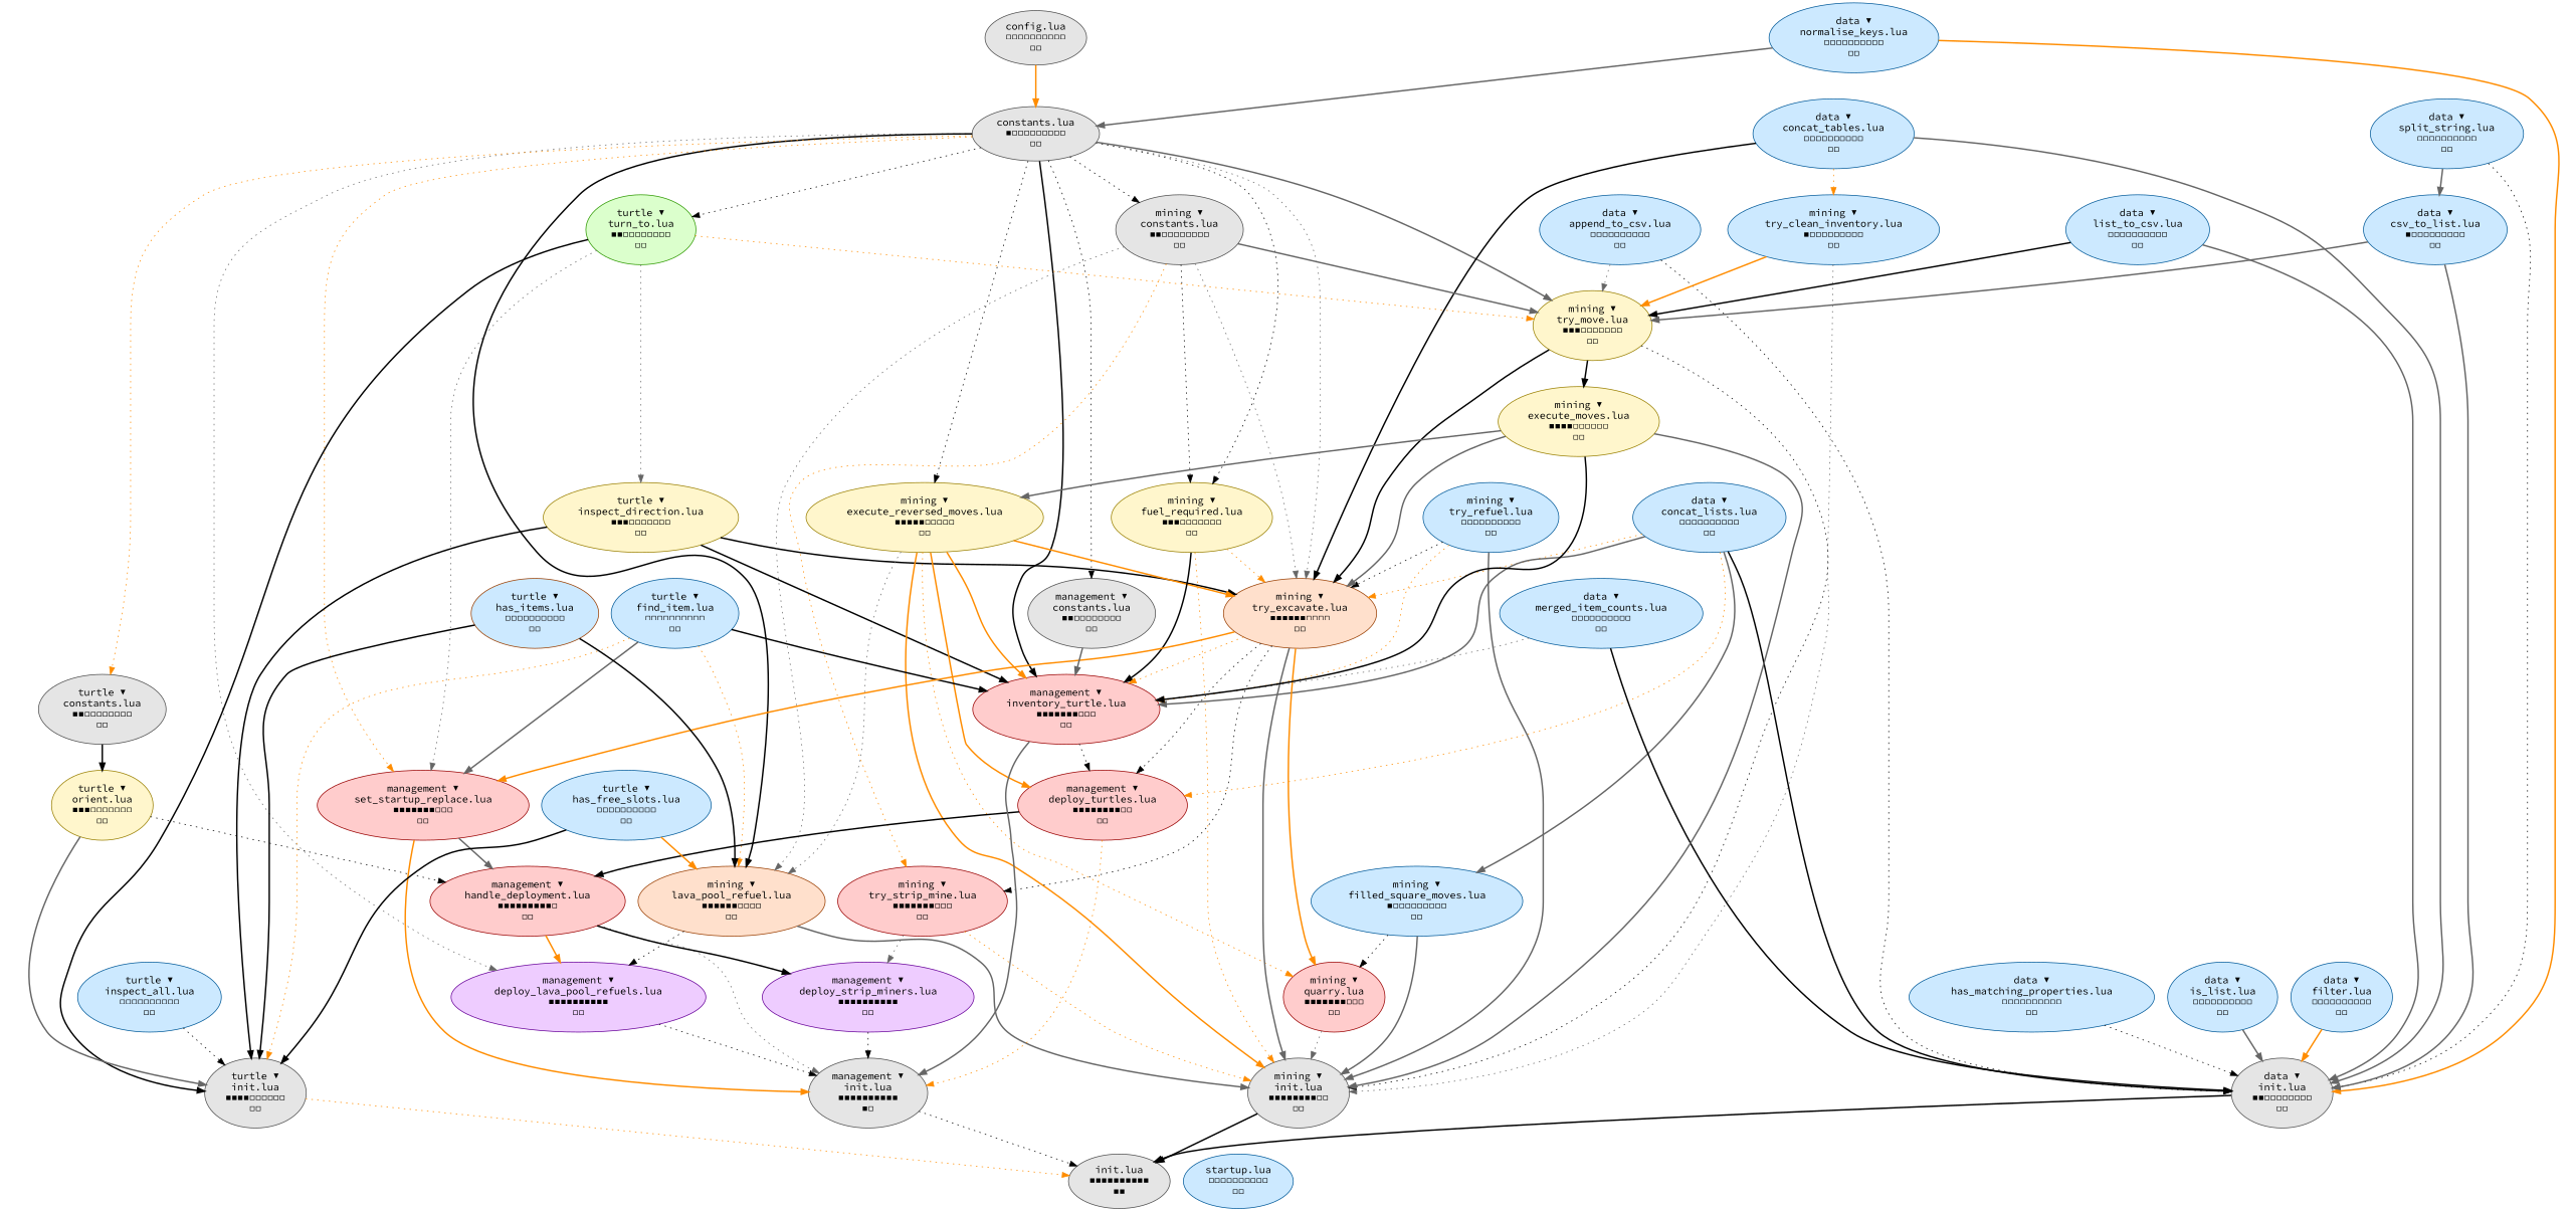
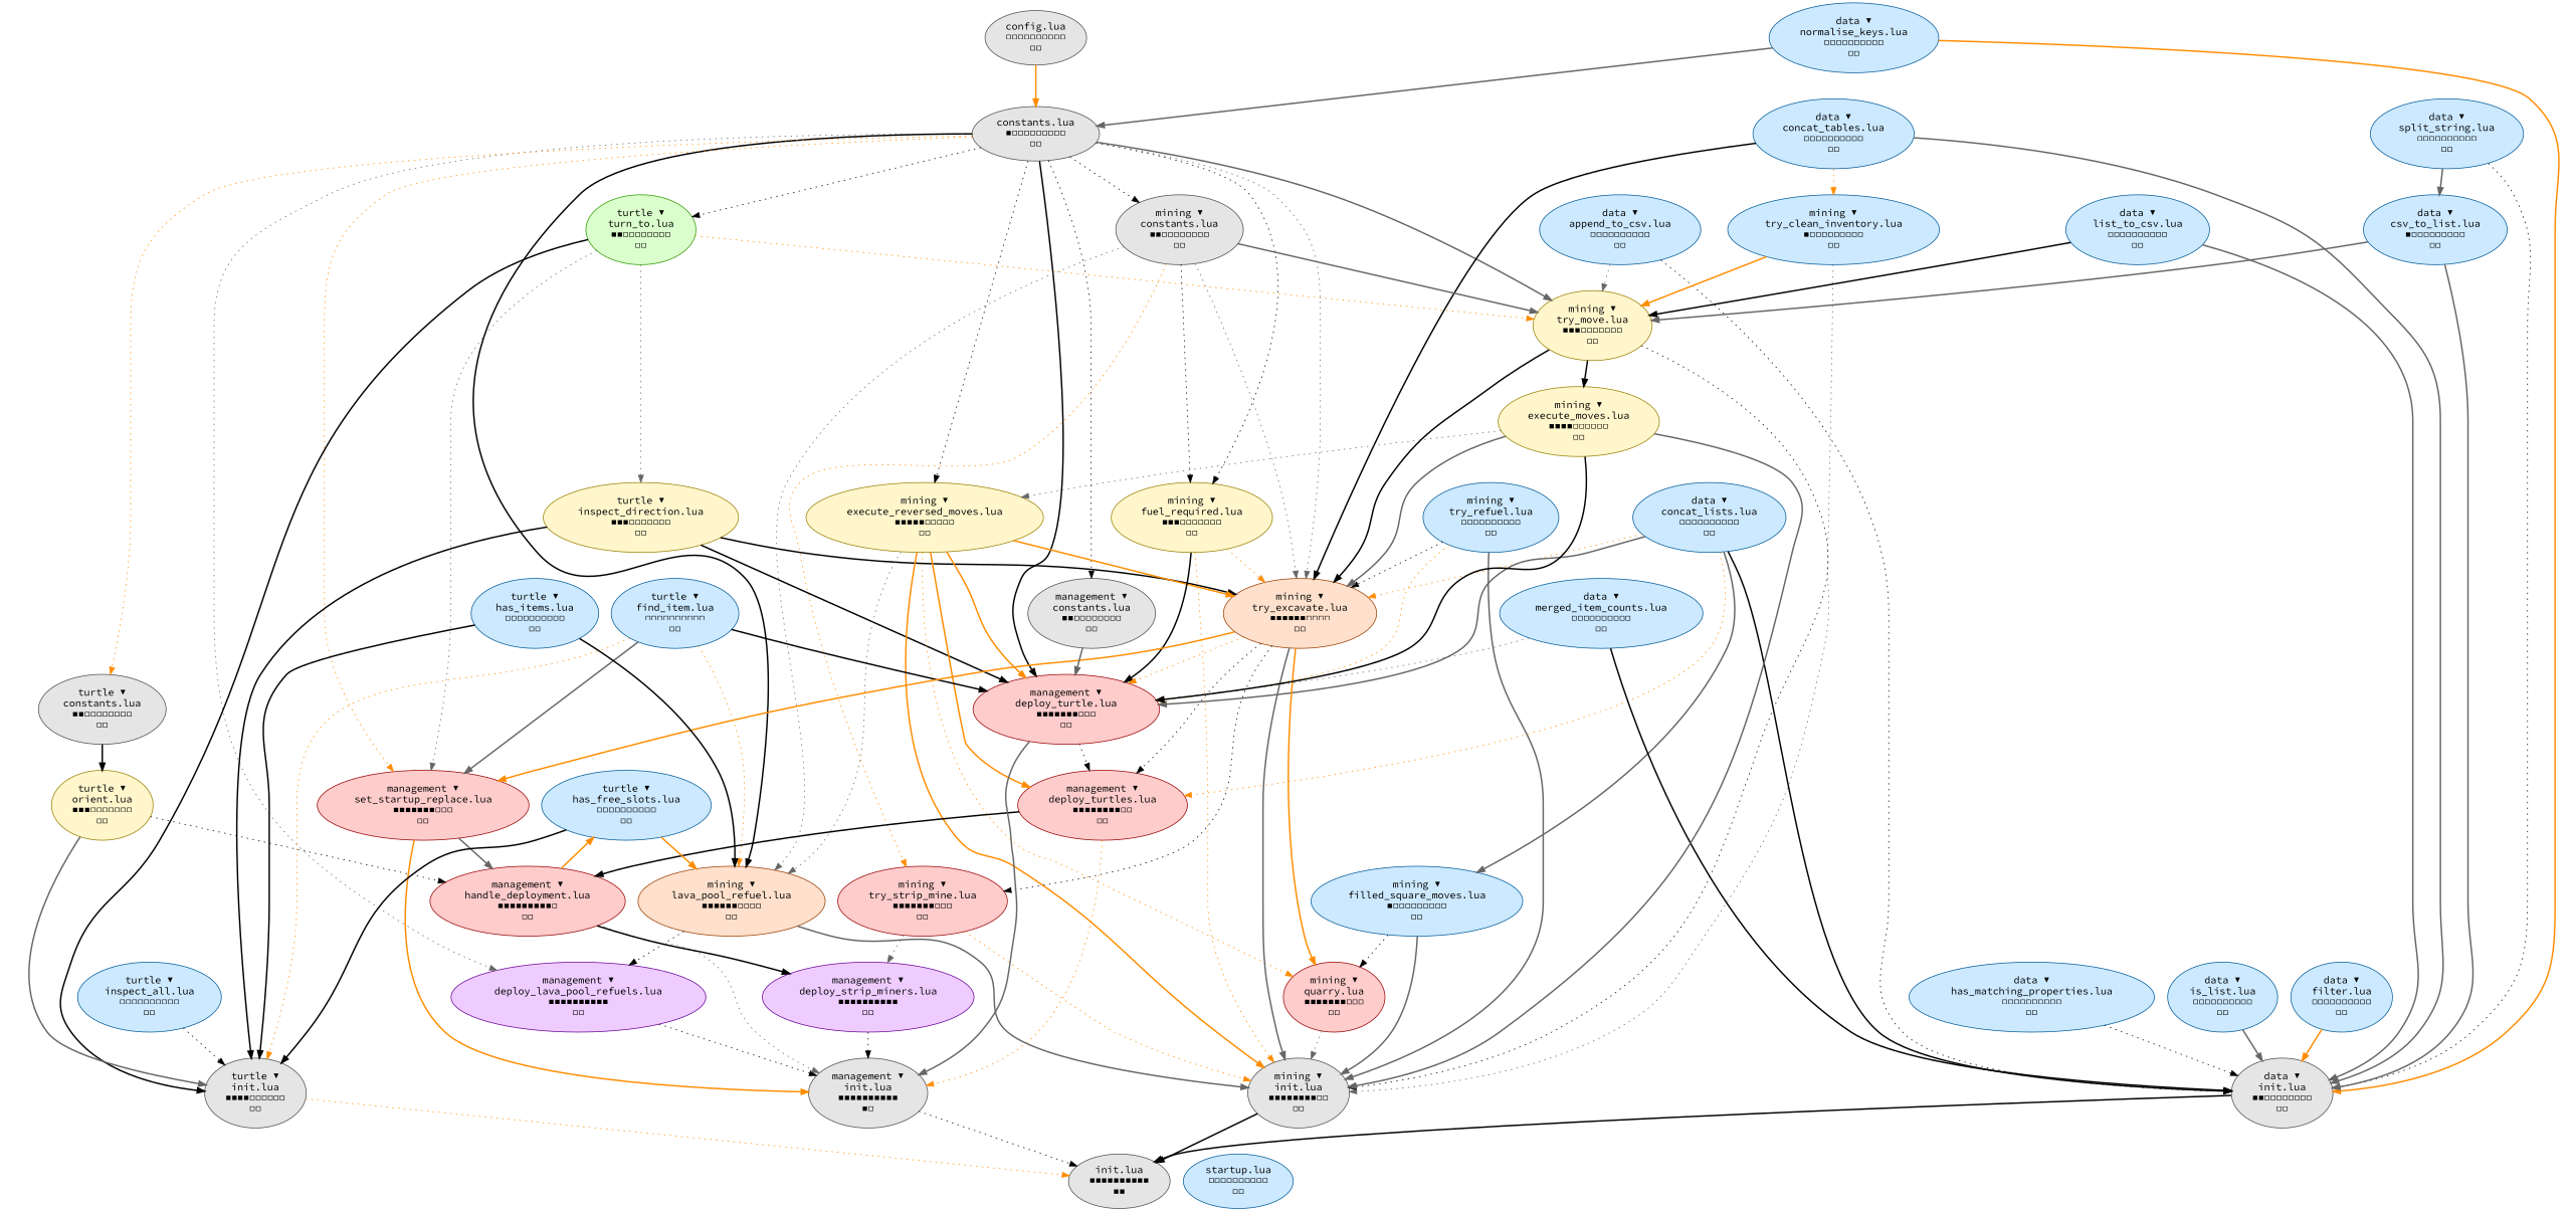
  digraph {
    fontname="Source Code Pro"
    node [color="#005999" fillcolor="#CCE9FF" fontname="Source Code Pro" style=filled]
    edge [color=black fontname="Source Code Pro" style=bold]
    n1 [label="data ▼\nnormalise_keys.lua\n□□□□□□□□□□\n□□"]
    n2 [color="#4C4C4C" fillcolor="#E5E5E5" label="config.lua\n□□□□□□□□□□\n□□"]
    n3 [color="#4C4C4C" fillcolor="#E5E5E5" label="constants.lua\n■□□□□□□□□□\n□□"]
    n4 [label="data ▼\nconcat_tables.lua\n□□□□□□□□□□\n□□"]
    n5 [label="data ▼\nsplit_string.lua\n□□□□□□□□□□\n□□"]
    n6 [color="#4C4C4C" fillcolor="#E5E5E5" label="init.lua\n■■■■■■■■■■\n■■"]
    n7 [label="startup.lua\n□□□□□□□□□□\n□□"]
    n8 [color="#4C4C4C" fillcolor="#E5E5E5" label="mining ▼\ninit.lua\n■■■■■■■■□□\n□□"]
    n9 [color="#4C4C4C" fillcolor="#E5E5E5" label="management ▼\ninit.lua\n■■■■■■■■■■\n■□"]
    n10 [color="#4C4C4C" fillcolor="#E5E5E5" label="turtle ▼\ninit.lua\n■■■■□□□□□□\n□□"]
    n11 [color="#4C4C4C" fillcolor="#E5E5E5" label="data ▼\ninit.lua\n■■□□□□□□□□\n□□"]
    n12 [label="data ▼\nconcat_lists.lua\n□□□□□□□□□□\n□□"]
    n13 [color="#997F00" fillcolor="#FFF6CC" label="turtle ▼\ninspect_direction.lua\n■■■□□□□□□□\n□□"]
    n14 [color="#997F00" fillcolor="#FFF6CC" label="mining ▼\nexecute_reversed_moves.lua\n■■■■■□□□□□\n□□"]
    n15 [color="#997F00" fillcolor="#FFF6CC" label="mining ▼\nfuel_required.lua\n■■■□□□□□□□\n□□"]
    n16 [label="mining ▼\ntry_refuel.lua\n□□□□□□□□□□\n□□"]
    n17 [label="data ▼\nmerged_item_counts.lua\n□□□□□□□□□□\n□□"]
    n18 [label="turtle ▼\nfind_item.lua\n□□□□□□□□□□\n□□"]
    n19 [color="#993D00" fillcolor="#FFE0CC" label="mining ▼\ntry_excavate.lua\n■■■■■■□□□□\n□□"]
    n20 [color="#4C4C4C" fillcolor="#E5E5E5" label="management ▼\nconstants.lua\n■■□□□□□□□□\n□□"]
-   n21 [color="#993D00" label="turtle ▼\nhas_items.lua\n□□□□□□□□□□\n□□"]
+   n21 [label="turtle ▼\nhas_items.lua\n□□□□□□□□□□\n□□"]
    n22 [label="data ▼\nhas_matching_properties.lua\n□□□□□□□□□□\n□□"]
    n23 [label="data ▼\nis_list.lua\n□□□□□□□□□□\n□□"]
    n24 [label="data ▼\nfilter.lua\n□□□□□□□□□□\n□□"]
    n25 [color="#660099" fillcolor="#EECCFF" label="management ▼\ndeploy_lava_pool_refuels.lua\n■■■■■■■■■■\n□□"]
    n26 [color="#660099" fillcolor="#EECCFF" label="management ▼\ndeploy_strip_miners.lua\n■■■■■■■■■■\n□□"]
    n27 [color="#990000" fillcolor="#FFCCCC" label="mining ▼\nquarry.lua\n■■■■■■■□□□\n□□"]
    n28 [label="turtle ▼\ninspect_all.lua\n□□□□□□□□□□\n□□"]
    n29 [label="data ▼\nlist_to_csv.lua\n□□□□□□□□□□\n□□"]
    n30 [label="data ▼\ncsv_to_list.lua\n■□□□□□□□□□\n□□"]
    n31 [label="data ▼\nappend_to_csv.lua\n□□□□□□□□□□\n□□"]
    n32 [color="#2D9900" fillcolor="#DBFFCC" label="turtle ▼\nturn_to.lua\n■■□□□□□□□□\n□□"]
    n33 [color="#4C4C4C" fillcolor="#E5E5E5" label="mining ▼\nconstants.lua\n■■□□□□□□□□\n□□"]
    n34 [label="mining ▼\ntry_clean_inventory.lua\n■□□□□□□□□□\n□□"]
    n35 [color="#990000" fillcolor="#FFCCCC" label="management ▼\nhandle_deployment.lua\n■■■■■■■■■□\n□□"]
    n36 [color="#993D00" fillcolor="#FFE0CC" label="mining ▼\nlava_pool_refuel.lua\n■■■■■■□□□□\n□□"]
    n37 [color="#990000" fillcolor="#FFCCCC" label="mining ▼\ntry_strip_mine.lua\n■■■■■■■□□□\n□□"]
    n38 [label="mining ▼\nfilled_square_moves.lua\n■□□□□□□□□□\n□□"]
    n39 [color="#990000" fillcolor="#FFCCCC" label="management ▼\nset_startup_replace.lua\n■■■■■■■□□□\n□□"]
    n40 [color="#990000" fillcolor="#FFCCCC" label="management ▼\ndeploy_turtles.lua\n■■■■■■■■□□\n□□"]
    n41 [color="#997F00" fillcolor="#FFF6CC" label="turtle ▼\norient.lua\n■■■□□□□□□□\n□□"]
    n42 [label="turtle ▼\nhas_free_slots.lua\n□□□□□□□□□□\n□□"]
    n43 [color="#997F00" fillcolor="#FFF6CC" label="mining ▼\ntry_move.lua\n■■■□□□□□□□\n□□"]
    n44 [color="#997F00" fillcolor="#FFF6CC" label="mining ▼\nexecute_moves.lua\n■■■■□□□□□□\n□□"]
-   n45 [color="#990000" fillcolor="#FFCCCC" label="management ▼\ninventory_turtle.lua\n■■■■■■■□□□\n□□"]
+   n45 [color="#990000" fillcolor="#FFCCCC" label="management ▼\ndeploy_turtle.lua\n■■■■■■■□□□\n□□"]
    n46 [color="#4C4C4C" fillcolor="#E5E5E5" label="turtle ▼\nconstants.lua\n■■□□□□□□□□\n□□"]
    subgraph sub_1 {
      rank=same
      n1
      n2
    }
    subgraph sub_2 {
      rank=same
      n3
      n4
      n5
    }
    subgraph sub_3 {
      rank=same
      n6
      n7
    }
    subgraph sub_4 {
      rank=same
      n8
      n9
      n10
      n11
    }
    subgraph sub_5 {
      rank=same
      n12
      n13
      n14
      n15
      n16
    }
    subgraph sub_6 {
      rank=same
      n17
      n18
      n19
      n20
      n21
    }
    subgraph sub_7 {
      rank=same
      n22
      n23
      n24
      n25
      n26
      n27
      n28
    }
    subgraph sub_8 {
      rank=same
      n29
      n30
      n31
      n32
      n33
      n34
    }
    subgraph sub_9 {
      rank=same
      n35
      n36
      n37
      n38
    }
    subgraph sub_10 {
      rank=same
      n39
      n40
      n41
      n42
    }
    subgraph sub_11 {
      rank=same
      n43
    }
    subgraph sub_12 {
      rank=same
      n44
    }
    subgraph sub_13 {
      rank=same
      n45
      n46
    }
    n1 -> n3 [color=gray40]
    n1 -> n11 [color=darkorange]
    n2 -> n3 [color=darkorange]
    n3 -> n14 [style=dotted]
    n3 -> n15 [style=dotted]
    n3 -> n19 [color=gray40 style=dotted]
    n3 -> n20 [style=dotted]
    n3 -> n25 [color=gray40 style=dotted]
    n3 -> n32 [style=dotted]
    n3 -> n33 [style=dotted]
    n3 -> n36
    n3 -> n39 [color=darkorange style=dotted]
    n3 -> n43 [color=gray40]
    n3 -> n45
    n3 -> n46 [color=darkorange style=dotted]
    n4 -> n11 [color=gray40]
    n4 -> n19
    n4 -> n34 [color=darkorange style=dotted]
    n5 -> n11 [style=dotted]
    n5 -> n30 [color=gray40]
    n8 -> n6
    n9 -> n6 [style=dotted]
    n10 -> n6 [color=darkorange style=dotted]
    n11 -> n6
    n12 -> n11
    n12 -> n19 [color=darkorange style=dotted]
    n12 -> n38 [color=gray40]
    n12 -> n40 [color=darkorange style=dotted]
    n12 -> n45 [color=gray40]
    n13 -> n10
    n13 -> n19
    n13 -> n45
    n14 -> n8 [color=darkorange]
    n14 -> n19 [color=darkorange]
    n14 -> n27 [color=darkorange style=dotted]
    n14 -> n36 [color=gray40 style=dotted]
    n14 -> n40 [color=darkorange]
    n14 -> n45 [color=darkorange]
    n15 -> n8 [color=darkorange style=dotted]
    n15 -> n19 [color=darkorange style=dotted]
    n15 -> n45
    n16 -> n8 [color=gray40]
    n16 -> n19 [style=dotted]
    n16 -> n45 [color=darkorange style=dotted]
    n17 -> n11
    n17 -> n45 [color=gray40 style=dotted]
    n18 -> n10 [color=darkorange style=dotted]
    n18 -> n36 [color=darkorange style=dotted]
    n18 -> n39 [color=gray40]
    n18 -> n45
    n19 -> n8 [color=gray40]
    n19 -> n27 [color=darkorange]
    n19 -> n37 [style=dotted]
    n19 -> n39 [color=darkorange]
    n19 -> n40 [style=dotted]
    n19 -> n45 [color=darkorange style=dotted]
    n20 -> n45 [color=gray40]
    n21 -> n10
    n21 -> n36
    n22 -> n11 [style=dotted]
    n23 -> n11 [color=gray40]
    n24 -> n11 [color=darkorange]
    n25 -> n9 [style=dotted]
    n26 -> n9 [style=dotted]
    n27 -> n8 [color=gray40 style=dotted]
    n28 -> n10 [style=dotted]
    n29 -> n11 [color=gray40]
    n29 -> n43
    n30 -> n11 [color=gray40]
    n30 -> n43 [color=gray40]
    n31 -> n11 [style=dotted]
    n31 -> n43 [color=gray40 style=dotted]
    n32 -> n10
    n32 -> n13 [color=gray40 style=dotted]
    n32 -> n39 [color=gray40 style=dotted]
    n32 -> n43 [color=darkorange style=dotted]
    n33 -> n15 [style=dotted]
    n33 -> n19 [color=gray40 style=dotted]
    n33 -> n36 [color=gray40 style=dotted]
    n33 -> n37 [color=darkorange style=dotted]
    n33 -> n43 [color=gray40]
    n34 -> n8 [color=gray40 style=dotted]
    n34 -> n43 [color=darkorange]
    n35 -> n9 [color=gray40 style=dotted]
-   n35 -> n25 [color=darkorange]
+   n35 -> n42 [color=darkorange]
    n35 -> n26
    n36 -> n8 [color=gray40]
    n36 -> n25 [style=dotted]
    n37 -> n8 [color=darkorange style=dotted]
    n37 -> n26 [color=gray40 style=dotted]
    n38 -> n8 [color=gray40]
    n38 -> n27 [style=dotted]
    n39 -> n9 [color=darkorange]
    n39 -> n35 [color=gray40]
    n40 -> n9 [color=darkorange style=dotted]
    n40 -> n35
    n41 -> n10 [color=gray40]
    n41 -> n35 [style=dotted]
    n42 -> n10
    n42 -> n36 [color=darkorange]
    n43 -> n8 [style=dotted]
    n43 -> n19
    n43 -> n44
    n44 -> n8 [color=gray40]
-   n44 -> n14 [color=gray40]
+   n44 -> n14 [color=gray40 style=dotted]
    n44 -> n19 [color=gray40]
    n44 -> n45
    n45 -> n9 [color=gray40]
    n45 -> n40 [style=dotted]
    n46 -> n41
  }
